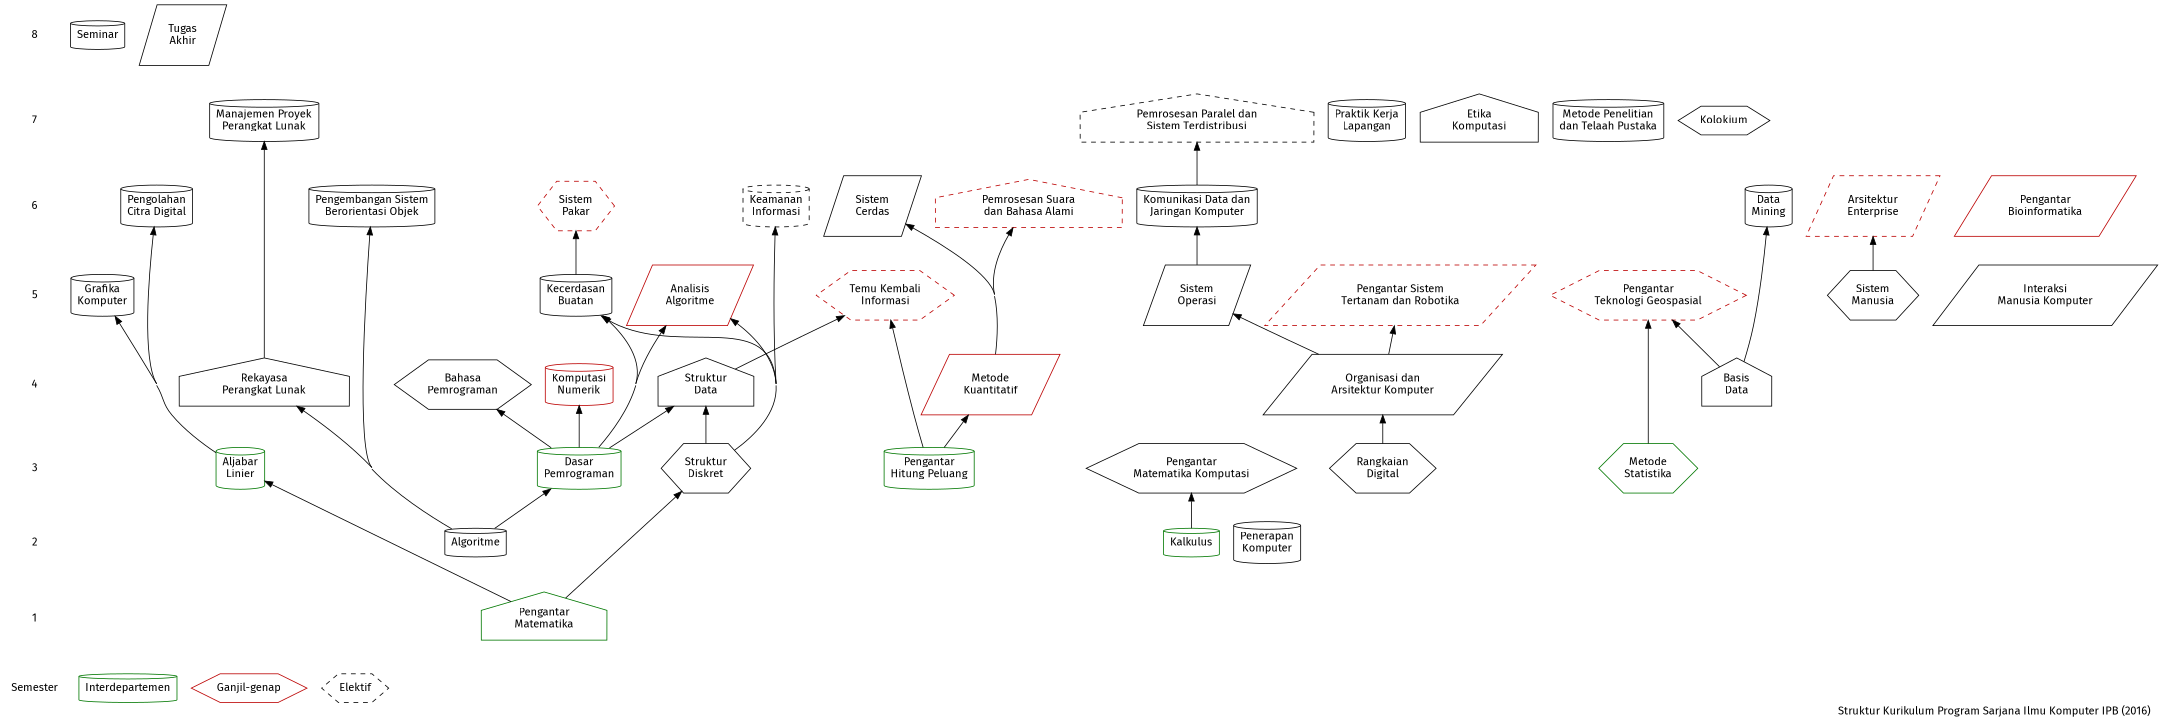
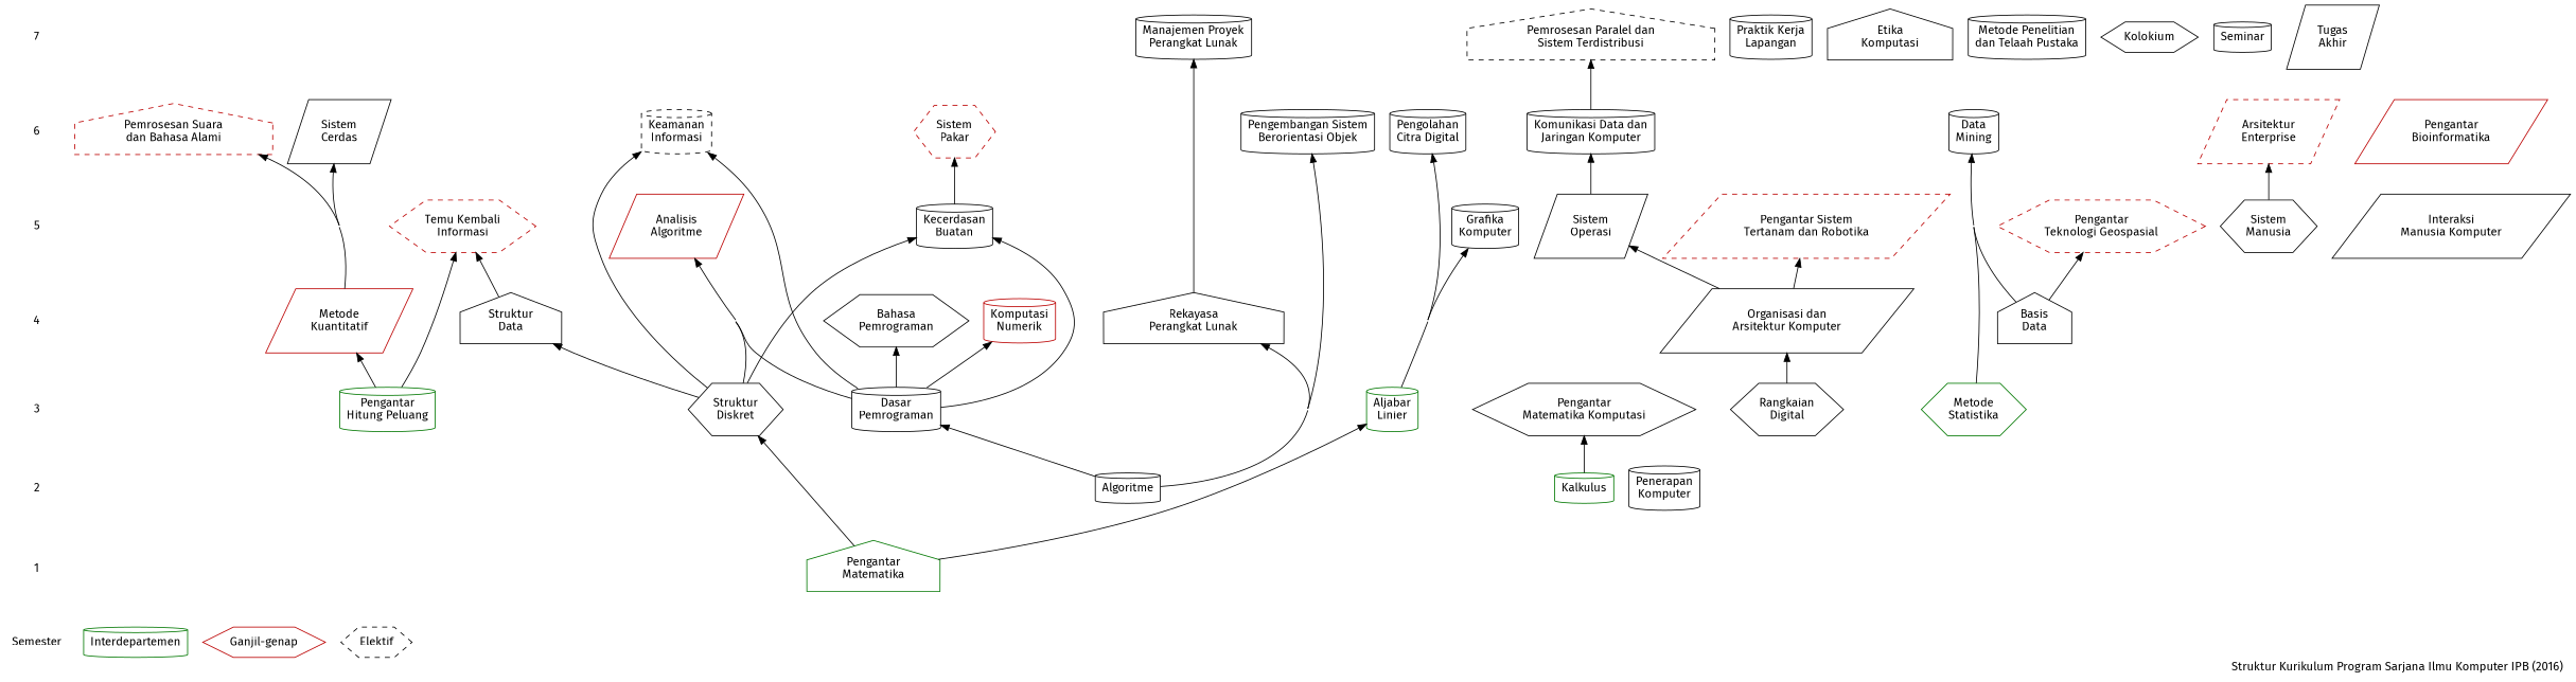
  digraph {
    concentrate=true
    fontname="Fira Sans"
    label="Struktur Kurikulum Program Sarjana Ilmu Komputer IPB (2016)"
    labeljust=r
    node [fontname="Fira Sans" shape=cylinder]
    edge [dir=back]
    1 [shape=plaintext]
    n2 [color="#007700" label="Pengantar\nMatematika" shape=house]
    2 [shape=plaintext]
    n4 [label=Algoritme]
    n5 [color="#007700" label=Kalkulus]
    n6 [label="Penerapan\nKomputer"]
    3 [shape=plaintext]
-   n8 [label="Dasar\nPemrograman" color="#007700"]
+   n8 [label="Dasar\nPemrograman"]
    n9 [color="#007700" label="Aljabar\nLinier"]
    n10 [label="Struktur\nDiskret" shape=hexagon]
    n11 [label="Rangkaian\nDigital" shape=hexagon]
    n12 [color="#007700" label="Metode\nStatistika" shape=hexagon]
    n13 [color="#007700" label="Pengantar\nHitung Peluang"]
    n14 [color=black label="Pengantar\nMatematika Komputasi" shape=hexagon]
    4 [shape=plaintext]
    n16 [label="Bahasa\nPemrograman" shape=hexagon]
    n17 [label="Struktur\nData" shape=house]
    n18 [label="Rekayasa\nPerangkat Lunak" shape=house]
    n19 [label="Organisasi dan\nArsitektur Komputer" shape=parallelogram]
    n20 [label="Basis\nData" shape=house]
    n21 [color="#bb0000" label="Metode\nKuantitatif" shape=parallelogram]
    n22 [color="#bb0000" label="Komputasi\nNumerik"]
    5 [shape=plaintext]
    n24 [label="Kecerdasan\nBuatan"]
    n25 [label="Grafika\nKomputer"]
    n26 [label="Sistem\nOperasi" shape=parallelogram]
    n27 [label="Sistem\nManusia" shape=hexagon]
    n28 [label="Interaksi\nManusia Komputer" shape=parallelogram]
    n29 [color="#bb0000" label="Analisis\nAlgoritme" shape=parallelogram]
    6 [shape=plaintext]
    n31 [label="Pengolahan\nCitra Digital"]
    n32 [label="Pengembangan Sistem\nBerorientasi Objek"]
    n33 [label="Komunikasi Data dan\nJaringan Komputer"]
    n34 [label="Data\nMining"]
    n35 [label="Sistem\nCerdas" shape=parallelogram]
    n36 [color="#bb0000" label="Pengantar\nBioinformatika" shape=parallelogram]
    7 [shape=plaintext]
    n38 [label="Praktik Kerja\nLapangan"]
    n39 [label="Etika\nKomputasi" shape=house]
    n40 [label="Metode Penelitian\ndan Telaah Pustaka"]
    n41 [label="Manajemen Proyek\nPerangkat Lunak"]
    Kolokium [shape=hexagon]
-   8 [shape=plaintext]
    Seminar
    n45 [label="Tugas\nAkhir" shape=parallelogram]
    n46 [color="#bb0000" label="Pengantar Sistem\nTertanam dan Robotika" shape=parallelogram style=dashed]
    n47 [color="#bb0000" label="Pengantar\nTeknologi Geospasial" shape=hexagon style=dashed]
    n48 [color="#bb0000" label="Temu Kembali\nInformasi" shape=hexagon style=dashed]
    n49 [label="Keamanan\nInformasi" style=dashed]
    n50 [color="#bb0000" label="Sistem\nPakar" shape=hexagon style=dashed]
    n51 [color="#bb0000" label="Arsitektur\nEnterprise" shape=parallelogram style=dashed]
    n52 [color="#bb0000" label="Pemrosesan Suara\ndan Bahasa Alami" shape=house style=dashed]
    n53 [label="Pemrosesan Paralel dan\nSistem Terdistribusi" shape=house style=dashed]
    Semester [shape=plaintext]
    n55 [color="#007700" label=Interdepartemen]
    n56 [color="#bb0000" label="Ganjil-genap" shape=hexagon]
    n57 [label=Elektif shape=hexagon style=dashed]
    subgraph sub_1 {
      rank=same
      1
      n2
    }
    subgraph sub_2 {
      rank=same
      2
      n4
      n5
      n6
    }
    subgraph sub_3 {
      rank=same
      3
      n8
      n9
      n10
      n11
      n12
      n13
      n14
    }
    subgraph sub_4 {
      rank=same
      4
      n16
      n17
      n18
      n19
      n20
      n21
      n22
    }
    subgraph sub_5 {
      rank=same
      5
      n24
      n25
      n26
      n27
      n28
      n29
    }
    subgraph sub_6 {
      rank=same
      6
      n31
      n32
      n33
      n34
      n35
      n36
    }
    subgraph sub_7 {
      rank=same
      7
      n38
      n39
      n40
      n41
      Kolokium
    }
    subgraph sub_8 {
      rank=same
-     8
      Seminar
      n45
    }
    subgraph sub_9 {
      n8
      n10
    }
    subgraph sub_10 {
      n8
      n10
    }
    subgraph sub_11 {
      n8
      n10
    }
    subgraph sub_12 {
      n12
      n20
    }
    subgraph sub_13 {
      rank=same
      5
      n46
      n47
      n48
    }
    subgraph sub_14 {
      rank=same
      6
      n49
      n50
      n51
      n52
    }
    subgraph sub_15 {
      rank=same
      7
      n53
    }
    subgraph sub_16 {
      n13
      n17
    }
    subgraph sub_17 {
      rank=sink
      Semester
      n55
      n56
      n57
    }
    subgraph sub_18 {
      1
      2
      3
      4
      5
      6
      7
-     8
      Semester
    }
    1 -> Semester [style=invis]
    2 -> 1 [style=invis]
    3 -> 2 [style=invis]
    n8 -> n4
    n9 -> n2
    n10 -> n2
    n14 -> n5
    4 -> 3 [style=invis]
    n16 -> n8
-   n17 -> n8
+   n49 -> n8
    n17 -> n10
    n18 -> n4
    n19 -> n11
    n21 -> n13
    n22 -> n8
    5 -> 4 [style=invis]
    n24 -> n8
    n24 -> n10
    n25 -> n9
    n26 -> n19
    n29 -> n8
    n29 -> n10
    6 -> 5 [style=invis]
    n31 -> n9
    n32 -> n4
    n33 -> n26
-   n47 -> n12
+   n34 -> n12
    n34 -> n20
    n35 -> n21
    7 -> 6 [style=invis]
    n41 -> n18
-   8 -> 7 [style=invis]
    n46 -> n19
    n47 -> n20
    n48 -> n13
    n48 -> n17
    n49 -> n10
    n50 -> n24
    n51 -> n27
    n52 -> n21
    n53 -> n33
  }
